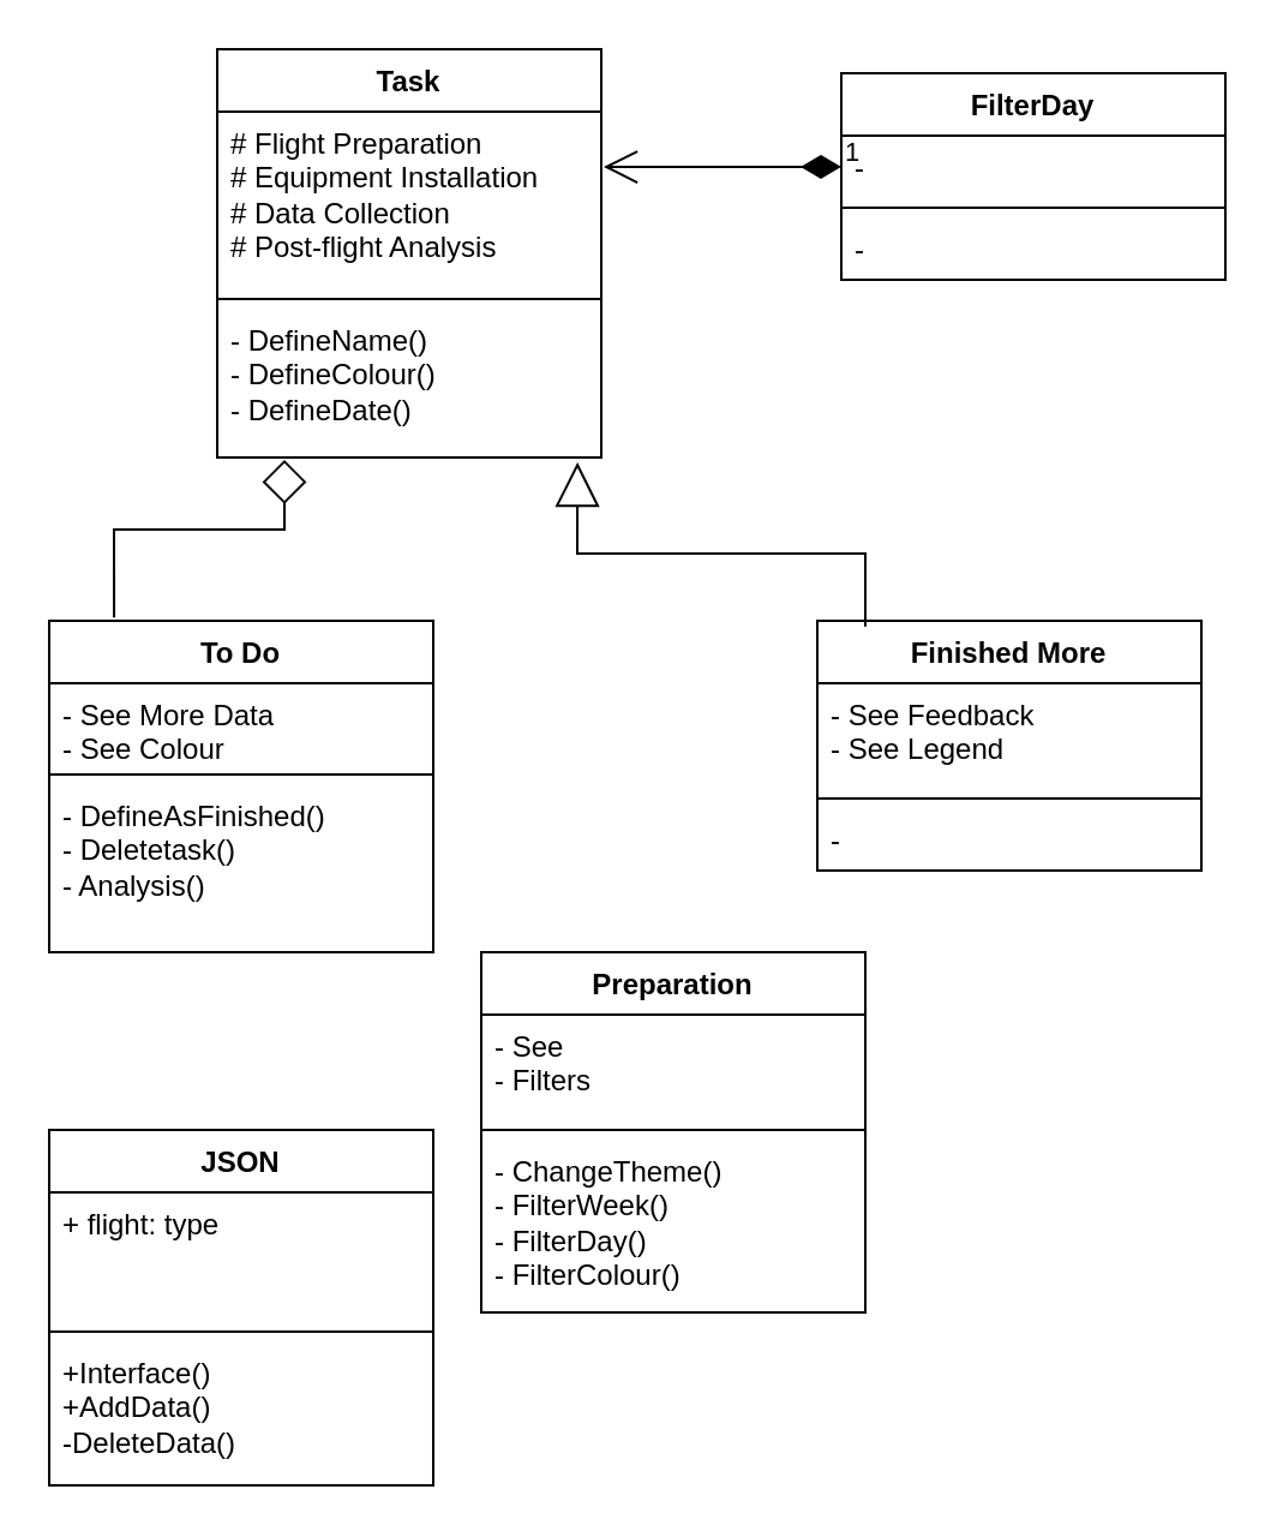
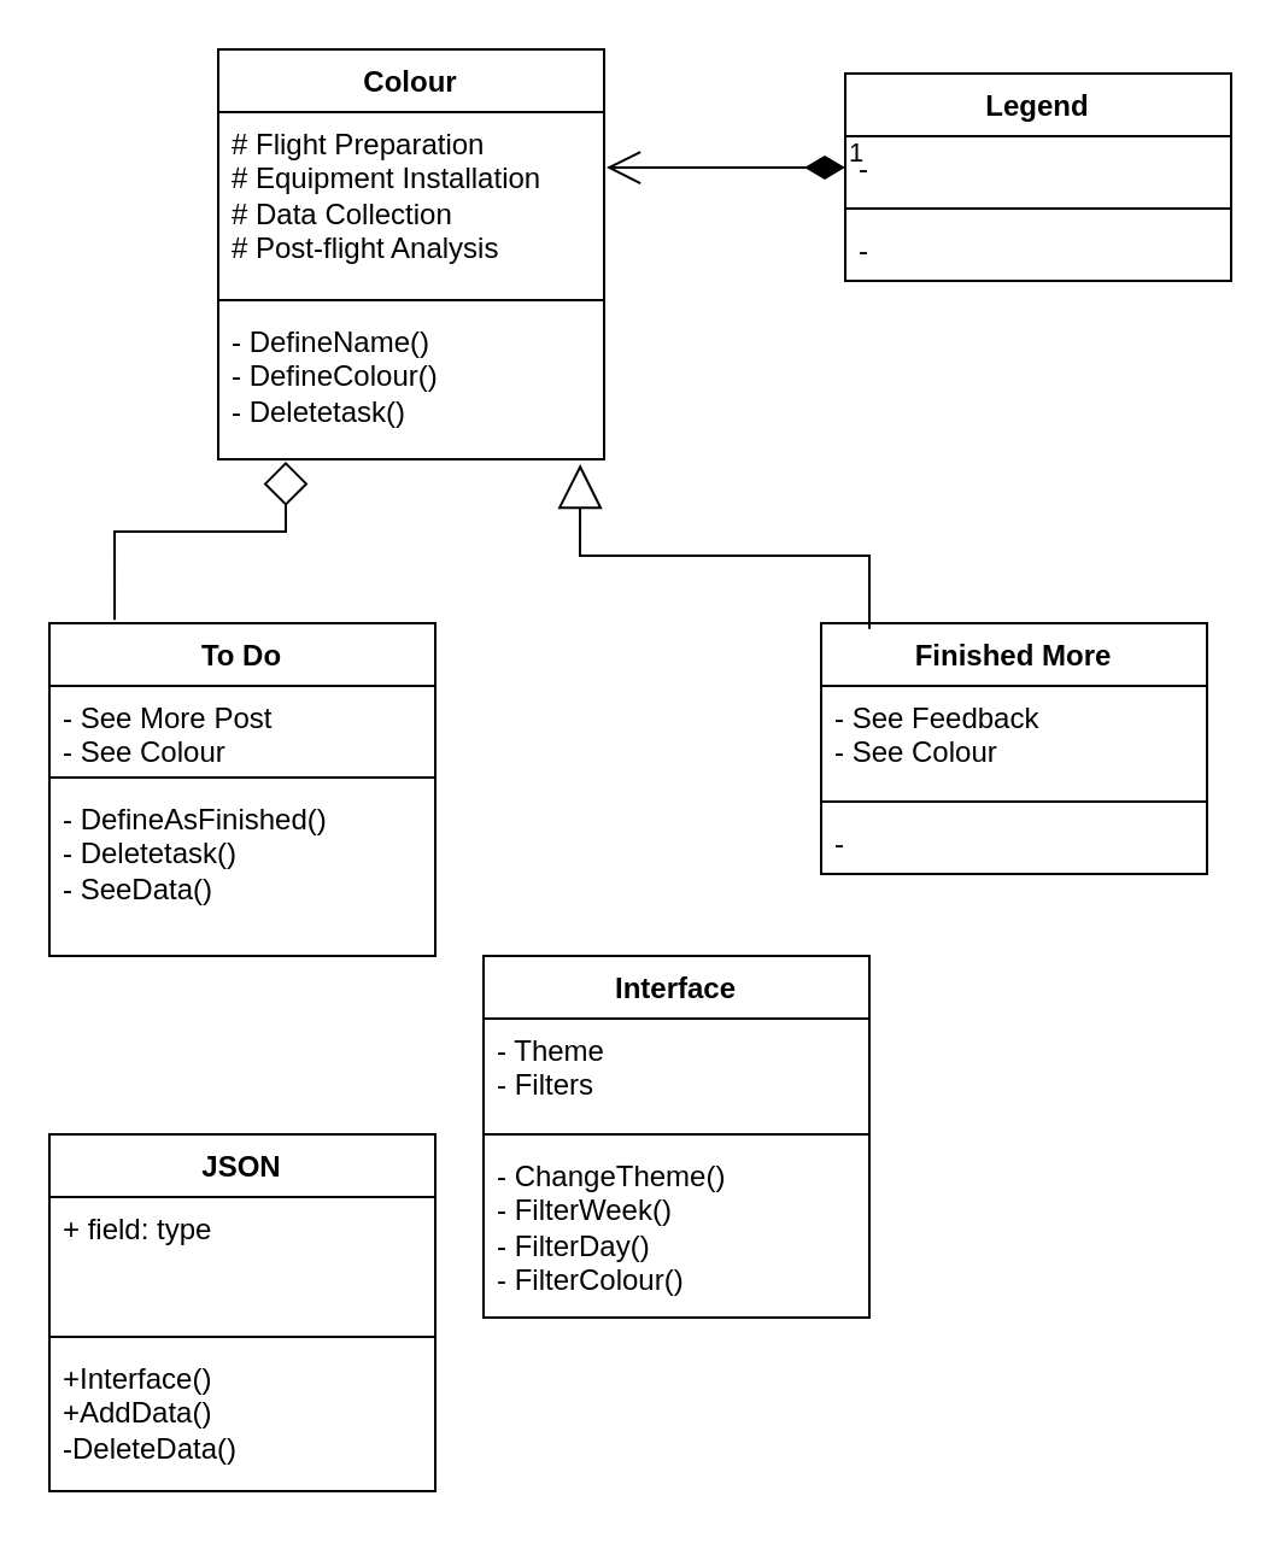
  <mxCell id="0" />
  <mxCell id="1" parent="0" />
- <mxCell id="2" value="Task" style="swimlane;fontStyle=1;align=center;verticalAlign=top;childLayout=stackLayout;horizontal=1;startSize=26;horizontalStack=0;resizeParent=1;resizeParentMax=0;resizeLast=0;collapsible=1;marginBottom=0;whiteSpace=wrap;html=1;" parent="1" vertex="1"><mxGeometry x="90" y="20" width="160" height="170" as="geometry" /></mxCell>
+ <mxCell id="2" value="Colour" style="swimlane;fontStyle=1;align=center;verticalAlign=top;childLayout=stackLayout;horizontal=1;startSize=26;horizontalStack=0;resizeParent=1;resizeParentMax=0;resizeLast=0;collapsible=1;marginBottom=0;whiteSpace=wrap;html=1;" parent="1" vertex="1"><mxGeometry x="90" y="20" width="160" height="170" as="geometry" /></mxCell>
  <mxCell id="3" value="# Flight Preparation&lt;div&gt;# Equipment Installation&lt;/div&gt;&lt;div&gt;# Data Collection&lt;/div&gt;&lt;div&gt;# Post-flight Analysis&lt;/div&gt;" style="text;strokeColor=none;fillColor=none;align=left;verticalAlign=top;spacingLeft=4;spacingRight=4;overflow=hidden;rotatable=0;points=[[0,0.5],[1,0.5]];portConstraint=eastwest;whiteSpace=wrap;html=1;" parent="2" vertex="1"><mxGeometry y="26" width="160" height="74" as="geometry" /></mxCell>
  <mxCell id="4" value="" style="line;strokeWidth=1;fillColor=none;align=left;verticalAlign=middle;spacingTop=-1;spacingLeft=3;spacingRight=3;rotatable=0;labelPosition=right;points=[];portConstraint=eastwest;strokeColor=inherit;" parent="2" vertex="1"><mxGeometry y="100" width="160" height="8" as="geometry" /></mxCell>
- <mxCell id="5" value="- DefineName()&lt;div&gt;- DefineColour()&lt;/div&gt;&lt;div&gt;- DefineDate()&lt;/div&gt;" style="text;strokeColor=none;fillColor=none;align=left;verticalAlign=top;spacingLeft=4;spacingRight=4;overflow=hidden;rotatable=0;points=[[0,0.5],[1,0.5]];portConstraint=eastwest;whiteSpace=wrap;html=1;" parent="2" vertex="1"><mxGeometry y="108" width="160" height="62" as="geometry" /></mxCell>
+ <mxCell id="5" value="- DefineName()&lt;div&gt;- DefineColour()&lt;/div&gt;&lt;div&gt;- Deletetask()&lt;/div&gt;" style="text;strokeColor=none;fillColor=none;align=left;verticalAlign=top;spacingLeft=4;spacingRight=4;overflow=hidden;rotatable=0;points=[[0,0.5],[1,0.5]];portConstraint=eastwest;whiteSpace=wrap;html=1;" parent="2" vertex="1"><mxGeometry y="108" width="160" height="62" as="geometry" /></mxCell>
  <mxCell id="6" value="To Do" style="swimlane;fontStyle=1;align=center;verticalAlign=top;childLayout=stackLayout;horizontal=1;startSize=26;horizontalStack=0;resizeParent=1;resizeParentMax=0;resizeLast=0;collapsible=1;marginBottom=0;whiteSpace=wrap;html=1;" parent="1" vertex="1"><mxGeometry x="20" y="258" width="160" height="138" as="geometry"><mxRectangle x="120" y="340" width="70" height="30" as="alternateBounds" /></mxGeometry></mxCell>
- <mxCell id="7" value="- See More Data&lt;div&gt;- See Colour&lt;/div&gt;" style="text;strokeColor=none;fillColor=none;align=left;verticalAlign=top;spacingLeft=4;spacingRight=4;overflow=hidden;rotatable=0;points=[[0,0.5],[1,0.5]];portConstraint=eastwest;whiteSpace=wrap;html=1;" parent="6" vertex="1"><mxGeometry y="26" width="160" height="34" as="geometry" /></mxCell>
+ <mxCell id="7" value="- See More Post&lt;div&gt;- See Colour&lt;/div&gt;" style="text;strokeColor=none;fillColor=none;align=left;verticalAlign=top;spacingLeft=4;spacingRight=4;overflow=hidden;rotatable=0;points=[[0,0.5],[1,0.5]];portConstraint=eastwest;whiteSpace=wrap;html=1;" parent="6" vertex="1"><mxGeometry y="26" width="160" height="34" as="geometry" /></mxCell>
  <mxCell id="8" value="" style="line;strokeWidth=1;fillColor=none;align=left;verticalAlign=middle;spacingTop=-1;spacingLeft=3;spacingRight=3;rotatable=0;labelPosition=right;points=[];portConstraint=eastwest;strokeColor=inherit;" parent="6" vertex="1"><mxGeometry y="60" width="160" height="8" as="geometry" /></mxCell>
- <mxCell id="9" value="- DefineAsFinished()&lt;div&gt;- Deletetask()&lt;/div&gt;&lt;div&gt;- Analysis()&lt;/div&gt;" style="text;strokeColor=none;fillColor=none;align=left;verticalAlign=top;spacingLeft=4;spacingRight=4;overflow=hidden;rotatable=0;points=[[0,0.5],[1,0.5]];portConstraint=eastwest;whiteSpace=wrap;html=1;" parent="6" vertex="1"><mxGeometry y="68" width="160" height="70" as="geometry" /></mxCell>
+ <mxCell id="9" value="- DefineAsFinished()&lt;div&gt;- Deletetask()&lt;/div&gt;&lt;div&gt;- SeeData()&lt;/div&gt;" style="text;strokeColor=none;fillColor=none;align=left;verticalAlign=top;spacingLeft=4;spacingRight=4;overflow=hidden;rotatable=0;points=[[0,0.5],[1,0.5]];portConstraint=eastwest;whiteSpace=wrap;html=1;" parent="6" vertex="1"><mxGeometry y="68" width="160" height="70" as="geometry" /></mxCell>
  <mxCell id="10" value="Finished More" style="swimlane;fontStyle=1;align=center;verticalAlign=top;childLayout=stackLayout;horizontal=1;startSize=26;horizontalStack=0;resizeParent=1;resizeParentMax=0;resizeLast=0;collapsible=1;marginBottom=0;whiteSpace=wrap;html=1;" parent="1" vertex="1"><mxGeometry x="340" y="258" width="160" height="104" as="geometry" /></mxCell>
- <mxCell id="11" value="- See Feedback&lt;div&gt;- See Legend&lt;/div&gt;" style="text;strokeColor=none;fillColor=none;align=left;verticalAlign=top;spacingLeft=4;spacingRight=4;overflow=hidden;rotatable=0;points=[[0,0.5],[1,0.5]];portConstraint=eastwest;whiteSpace=wrap;html=1;" parent="10" vertex="1"><mxGeometry y="26" width="160" height="44" as="geometry" /></mxCell>
+ <mxCell id="11" value="- See Feedback&lt;div&gt;- See Colour&lt;/div&gt;" style="text;strokeColor=none;fillColor=none;align=left;verticalAlign=top;spacingLeft=4;spacingRight=4;overflow=hidden;rotatable=0;points=[[0,0.5],[1,0.5]];portConstraint=eastwest;whiteSpace=wrap;html=1;" parent="10" vertex="1"><mxGeometry y="26" width="160" height="44" as="geometry" /></mxCell>
  <mxCell id="12" value="" style="line;strokeWidth=1;fillColor=none;align=left;verticalAlign=middle;spacingTop=-1;spacingLeft=3;spacingRight=3;rotatable=0;labelPosition=right;points=[];portConstraint=eastwest;strokeColor=inherit;" parent="10" vertex="1"><mxGeometry y="70" width="160" height="8" as="geometry" /></mxCell>
  <mxCell id="13" value="-&amp;nbsp;" style="text;strokeColor=none;fillColor=none;align=left;verticalAlign=top;spacingLeft=4;spacingRight=4;overflow=hidden;rotatable=0;points=[[0,0.5],[1,0.5]];portConstraint=eastwest;whiteSpace=wrap;html=1;" parent="10" vertex="1"><mxGeometry y="78" width="160" height="26" as="geometry" /></mxCell>
  <mxCell id="14" value="" style="endArrow=diamond;endSize=16;endFill=0;html=1;rounded=0;exitX=0.169;exitY=-0.01;exitDx=0;exitDy=0;exitPerimeter=0;entryX=0.175;entryY=1.016;entryDx=0;entryDy=0;entryPerimeter=0;" parent="1" source="6" target="5" edge="1"><mxGeometry width="160" relative="1" as="geometry"><mxPoint x="300" y="160" as="sourcePoint" /><mxPoint x="460" y="160" as="targetPoint" /><Array as="points"><mxPoint x="47" y="220" /><mxPoint x="118" y="220" /></Array></mxGeometry></mxCell>
  <mxCell id="15" value="" style="endArrow=block;endSize=16;endFill=0;html=1;rounded=0;exitX=0.125;exitY=0.023;exitDx=0;exitDy=0;exitPerimeter=0;entryX=0.938;entryY=1.032;entryDx=0;entryDy=0;entryPerimeter=0;" parent="1" source="10" target="5" edge="1"><mxGeometry width="160" relative="1" as="geometry"><mxPoint x="300" y="160" as="sourcePoint" /><mxPoint x="460" y="160" as="targetPoint" /><Array as="points"><mxPoint x="360" y="230" /><mxPoint x="240" y="230" /></Array></mxGeometry></mxCell>
- <mxCell id="16" value="FilterDay" style="swimlane;fontStyle=1;align=center;verticalAlign=top;childLayout=stackLayout;horizontal=1;startSize=26;horizontalStack=0;resizeParent=1;resizeParentMax=0;resizeLast=0;collapsible=1;marginBottom=0;whiteSpace=wrap;html=1;" parent="1" vertex="1"><mxGeometry x="350" y="30" width="160" height="86" as="geometry" /></mxCell>
+ <mxCell id="16" value="Legend" style="swimlane;fontStyle=1;align=center;verticalAlign=top;childLayout=stackLayout;horizontal=1;startSize=26;horizontalStack=0;resizeParent=1;resizeParentMax=0;resizeLast=0;collapsible=1;marginBottom=0;whiteSpace=wrap;html=1;" parent="1" vertex="1"><mxGeometry x="350" y="30" width="160" height="86" as="geometry" /></mxCell>
  <mxCell id="17" value="-&amp;nbsp;" style="text;strokeColor=none;fillColor=none;align=left;verticalAlign=top;spacingLeft=4;spacingRight=4;overflow=hidden;rotatable=0;points=[[0,0.5],[1,0.5]];portConstraint=eastwest;whiteSpace=wrap;html=1;" parent="16" vertex="1"><mxGeometry y="26" width="160" height="26" as="geometry" /></mxCell>
  <mxCell id="18" value="" style="line;strokeWidth=1;fillColor=none;align=left;verticalAlign=middle;spacingTop=-1;spacingLeft=3;spacingRight=3;rotatable=0;labelPosition=right;points=[];portConstraint=eastwest;strokeColor=inherit;" parent="16" vertex="1"><mxGeometry y="52" width="160" height="8" as="geometry" /></mxCell>
  <mxCell id="19" value="-&amp;nbsp;" style="text;strokeColor=none;fillColor=none;align=left;verticalAlign=top;spacingLeft=4;spacingRight=4;overflow=hidden;rotatable=0;points=[[0,0.5],[1,0.5]];portConstraint=eastwest;whiteSpace=wrap;html=1;" parent="16" vertex="1"><mxGeometry y="60" width="160" height="26" as="geometry" /></mxCell>
  <mxCell id="20" value="1" style="endArrow=open;html=1;endSize=12;startArrow=diamondThin;startSize=14;startFill=1;edgeStyle=orthogonalEdgeStyle;align=left;verticalAlign=bottom;rounded=0;entryX=1.006;entryY=0.311;entryDx=0;entryDy=0;entryPerimeter=0;exitX=0;exitY=0.5;exitDx=0;exitDy=0;" parent="1" source="17" target="3" edge="1"><mxGeometry x="-1" y="3" relative="1" as="geometry"><mxPoint x="270" y="160" as="sourcePoint" /><mxPoint x="430" y="160" as="targetPoint" /></mxGeometry></mxCell>
  <mxCell id="21" value="JSON" style="swimlane;fontStyle=1;align=center;verticalAlign=top;childLayout=stackLayout;horizontal=1;startSize=26;horizontalStack=0;resizeParent=1;resizeParentMax=0;resizeLast=0;collapsible=1;marginBottom=0;whiteSpace=wrap;html=1;" parent="1" vertex="1"><mxGeometry x="20" y="470" width="160" height="148" as="geometry" /></mxCell>
- <mxCell id="22" value="+ flight: type" style="text;strokeColor=none;fillColor=none;align=left;verticalAlign=top;spacingLeft=4;spacingRight=4;overflow=hidden;rotatable=0;points=[[0,0.5],[1,0.5]];portConstraint=eastwest;whiteSpace=wrap;html=1;" parent="21" vertex="1"><mxGeometry y="26" width="160" height="54" as="geometry" /></mxCell>
+ <mxCell id="22" value="+ field: type" style="text;strokeColor=none;fillColor=none;align=left;verticalAlign=top;spacingLeft=4;spacingRight=4;overflow=hidden;rotatable=0;points=[[0,0.5],[1,0.5]];portConstraint=eastwest;whiteSpace=wrap;html=1;" parent="21" vertex="1"><mxGeometry y="26" width="160" height="54" as="geometry" /></mxCell>
  <mxCell id="23" value="" style="line;strokeWidth=1;fillColor=none;align=left;verticalAlign=middle;spacingTop=-1;spacingLeft=3;spacingRight=3;rotatable=0;labelPosition=right;points=[];portConstraint=eastwest;strokeColor=inherit;" parent="21" vertex="1"><mxGeometry y="80" width="160" height="8" as="geometry" /></mxCell>
  <mxCell id="24" value="+Interface()&lt;div&gt;+AddData()&lt;/div&gt;&lt;div&gt;-DeleteData()&lt;/div&gt;" style="text;strokeColor=none;fillColor=none;align=left;verticalAlign=top;spacingLeft=4;spacingRight=4;overflow=hidden;rotatable=0;points=[[0,0.5],[1,0.5]];portConstraint=eastwest;whiteSpace=wrap;html=1;" parent="21" vertex="1"><mxGeometry y="88" width="160" height="60" as="geometry" /></mxCell>
- <mxCell id="25" value="Preparation" style="swimlane;fontStyle=1;align=center;verticalAlign=top;childLayout=stackLayout;horizontal=1;startSize=26;horizontalStack=0;resizeParent=1;resizeParentMax=0;resizeLast=0;collapsible=1;marginBottom=0;whiteSpace=wrap;html=1;" parent="1" vertex="1"><mxGeometry x="200" y="396" width="160" height="150" as="geometry" /></mxCell>
- <mxCell id="26" value="- See&lt;div&gt;- Filters&lt;/div&gt;" style="text;strokeColor=none;fillColor=none;align=left;verticalAlign=top;spacingLeft=4;spacingRight=4;overflow=hidden;rotatable=0;points=[[0,0.5],[1,0.5]];portConstraint=eastwest;whiteSpace=wrap;html=1;" parent="25" vertex="1"><mxGeometry y="26" width="160" height="44" as="geometry" /></mxCell>
+ <mxCell id="25" value="Interface" style="swimlane;fontStyle=1;align=center;verticalAlign=top;childLayout=stackLayout;horizontal=1;startSize=26;horizontalStack=0;resizeParent=1;resizeParentMax=0;resizeLast=0;collapsible=1;marginBottom=0;whiteSpace=wrap;html=1;" parent="1" vertex="1"><mxGeometry x="200" y="396" width="160" height="150" as="geometry" /></mxCell>
+ <mxCell id="26" value="- Theme&lt;div&gt;- Filters&lt;/div&gt;" style="text;strokeColor=none;fillColor=none;align=left;verticalAlign=top;spacingLeft=4;spacingRight=4;overflow=hidden;rotatable=0;points=[[0,0.5],[1,0.5]];portConstraint=eastwest;whiteSpace=wrap;html=1;" parent="25" vertex="1"><mxGeometry y="26" width="160" height="44" as="geometry" /></mxCell>
  <mxCell id="27" value="" style="line;strokeWidth=1;fillColor=none;align=left;verticalAlign=middle;spacingTop=-1;spacingLeft=3;spacingRight=3;rotatable=0;labelPosition=right;points=[];portConstraint=eastwest;strokeColor=inherit;" parent="25" vertex="1"><mxGeometry y="70" width="160" height="8" as="geometry" /></mxCell>
  <mxCell id="28" value="- ChangeTheme()&lt;div&gt;- FilterWeek()&lt;/div&gt;&lt;div&gt;- FilterDay()&lt;/div&gt;&lt;div&gt;- FilterColour()&lt;/div&gt;" style="text;strokeColor=none;fillColor=none;align=left;verticalAlign=top;spacingLeft=4;spacingRight=4;overflow=hidden;rotatable=0;points=[[0,0.5],[1,0.5]];portConstraint=eastwest;whiteSpace=wrap;html=1;" parent="25" vertex="1"><mxGeometry y="78" width="160" height="72" as="geometry" /></mxCell>
